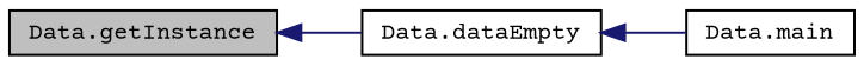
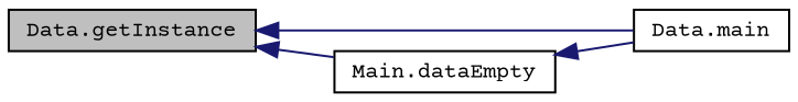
  digraph {
    fontname="Courier Prime"
    rankdir=LR
    node [color=black fillcolor=white fontname="Courier Prime" fontsize=10 shape=record style=filled]
    edge [color=midnightblue dir=back fontname="Courier Prime" fontsize=10 labelfontname=Helvetica labelfontsize=10 style=solid]
    n1 [fillcolor=grey75 fontcolor=black height=0.2 label="Data.getInstance" width=0.4]
    n2 [height=0.2 label="Data.main" width=0.4]
-   n3 [height=0.2 label="Data.dataEmpty" width=0.4]
+   n3 [height=0.2 label="Main.dataEmpty" width=0.4]
+   n1 -> n2
    n1 -> n3
    n3 -> n2
  }
